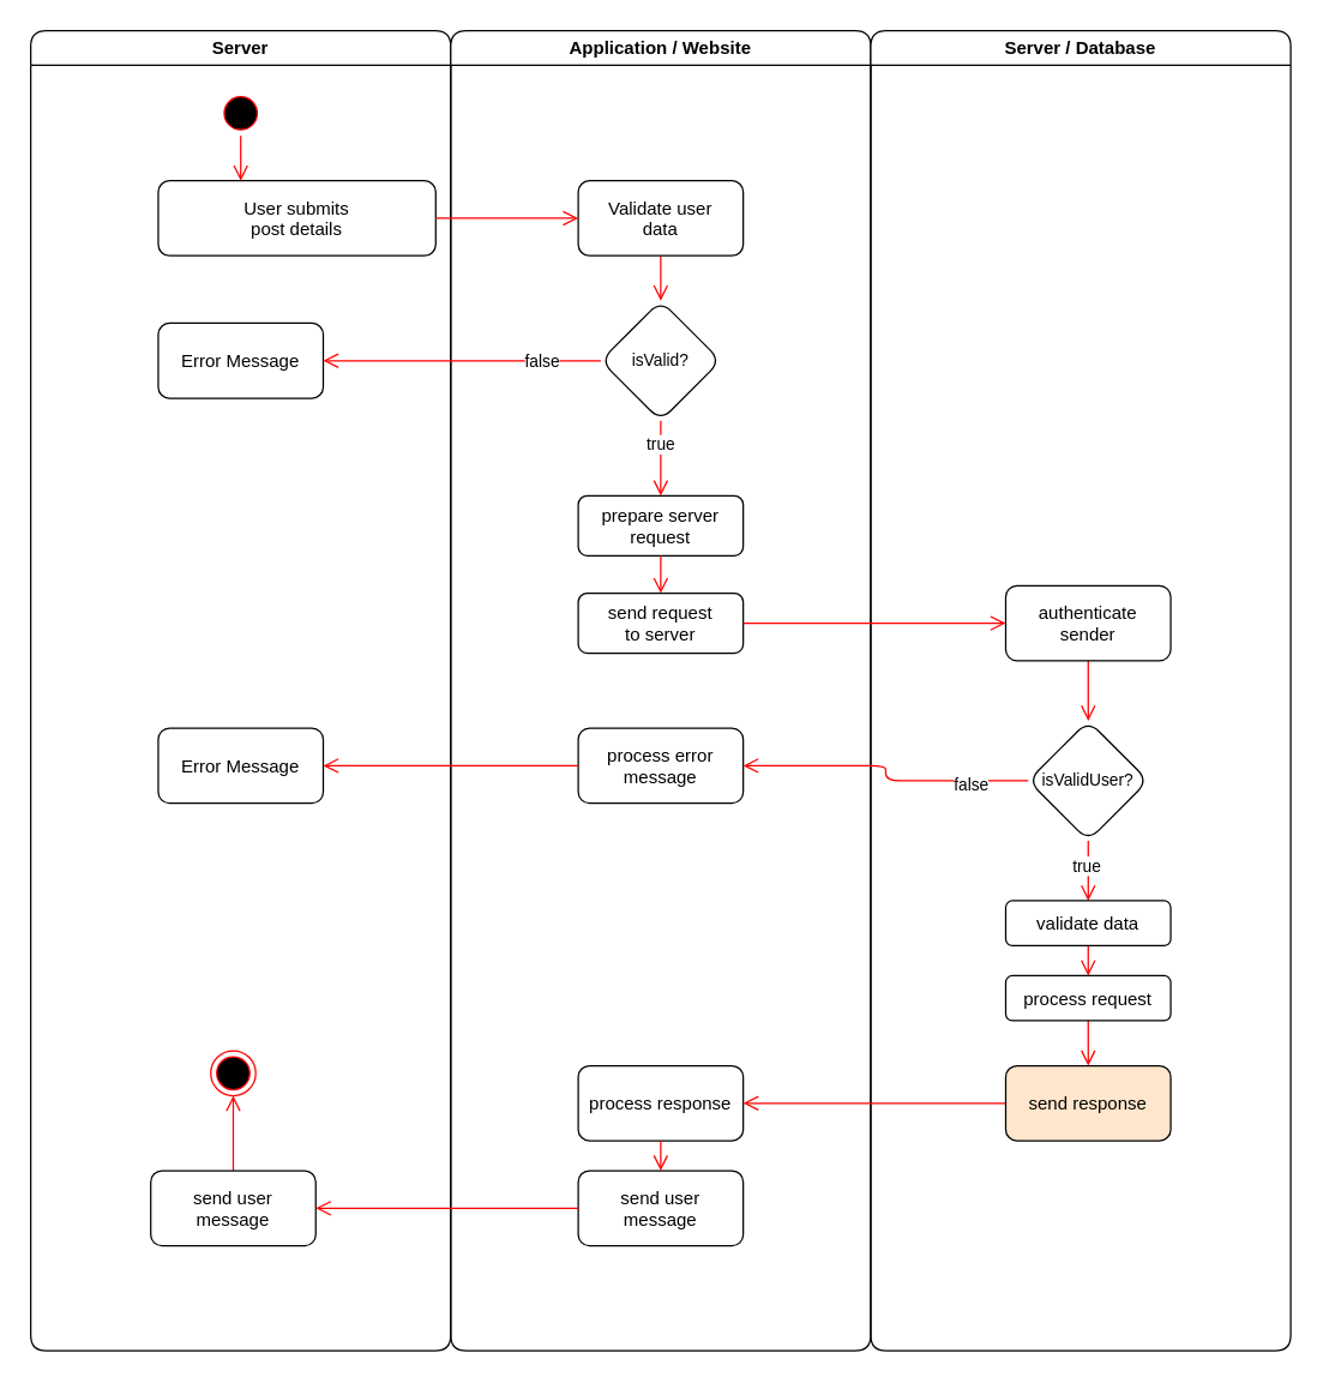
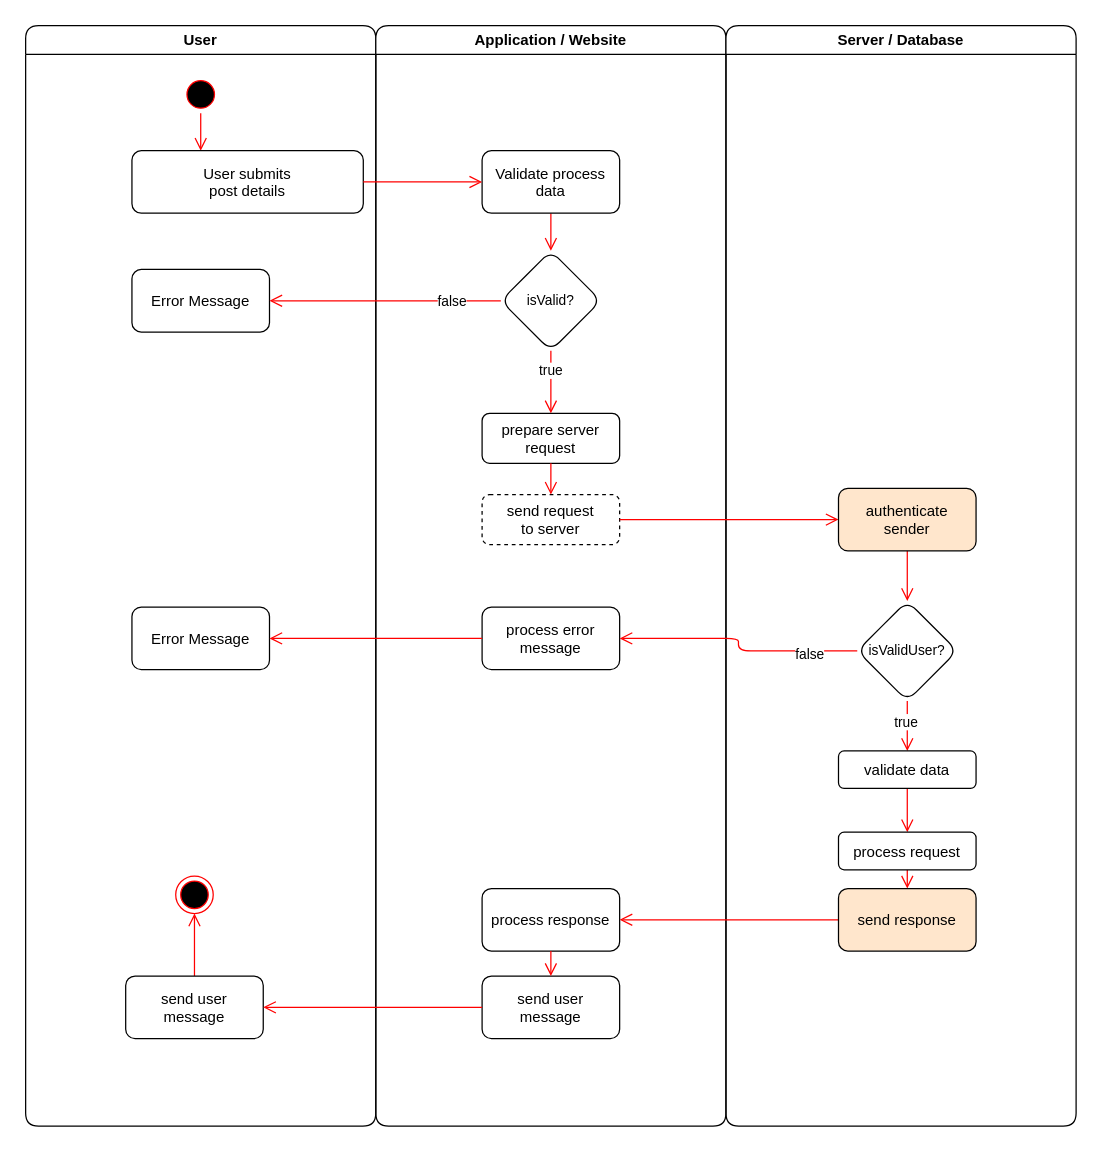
  <mxCell id="0" />
  <mxCell id="1" parent="0" />
- <mxCell id="2" value="Server" style="swimlane;whiteSpace=wrap;rounded=1;" parent="1" vertex="1"><mxGeometry x="20" y="20" width="280" height="880" as="geometry" /></mxCell>
+ <mxCell id="2" value="User" style="swimlane;whiteSpace=wrap;rounded=1;" parent="1" vertex="1"><mxGeometry x="20" y="20" width="280" height="880" as="geometry" /></mxCell>
  <mxCell id="3" value="" style="ellipse;shape=startState;fillColor=#000000;strokeColor=#ff0000;rounded=1;" parent="2" vertex="1"><mxGeometry x="125" y="40" width="30" height="30" as="geometry" /></mxCell>
  <mxCell id="4" value="" style="edgeStyle=elbowEdgeStyle;elbow=horizontal;verticalAlign=bottom;endArrow=open;endSize=8;strokeColor=#FF0000;endFill=1;rounded=1;" parent="2" source="3" target="5" edge="1"><mxGeometry x="100" y="40" as="geometry"><mxPoint x="115" y="110" as="targetPoint" /></mxGeometry></mxCell>
  <mxCell id="5" value="User submits&#10;post details" style="rounded=1;" parent="2" vertex="1"><mxGeometry x="85" y="100" width="185" height="50" as="geometry" /></mxCell>
  <mxCell id="6" value="Error Message" style="rounded=1;" vertex="1" parent="2"><mxGeometry x="85" y="195" width="110" height="50" as="geometry" /></mxCell>
  <mxCell id="7" value="Application / Website" style="swimlane;whiteSpace=wrap;startSize=23;rounded=1;" parent="1" vertex="1"><mxGeometry x="300" y="20" width="280" height="880" as="geometry" /></mxCell>
  <mxCell id="8" style="edgeStyle=elbowEdgeStyle;shape=connector;rounded=1;orthogonalLoop=1;jettySize=auto;elbow=horizontal;html=1;exitX=0.5;exitY=1;exitDx=0;exitDy=0;entryX=0.5;entryY=0;entryDx=0;entryDy=0;labelBackgroundColor=default;strokeColor=#FF0000;align=center;verticalAlign=bottom;fontFamily=Helvetica;fontSize=11;fontColor=default;endArrow=open;endFill=1;endSize=8;" edge="1" parent="7" source="9" target="10"><mxGeometry relative="1" as="geometry" /></mxCell>
- <mxCell id="9" value="Validate user&#10;data" style="rounded=1;" vertex="1" parent="7"><mxGeometry x="85" y="100" width="110" height="50" as="geometry" /></mxCell>
+ <mxCell id="9" value="Validate process&#10;data" style="rounded=1;" vertex="1" parent="7"><mxGeometry x="85" y="100" width="110" height="50" as="geometry" /></mxCell>
  <mxCell id="10" value="isValid?" style="rhombus;whiteSpace=wrap;html=1;rounded=1;fontFamily=Helvetica;fontSize=11;fontColor=default;" vertex="1" parent="7"><mxGeometry x="100" y="180" width="80" height="80" as="geometry" /></mxCell>
  <mxCell id="11" value="Server / Database" style="swimlane;whiteSpace=wrap;startSize=23;rounded=1;" parent="1" vertex="1"><mxGeometry x="580" y="20" width="280" height="880" as="geometry" /></mxCell>
  <mxCell id="12" style="edgeStyle=elbowEdgeStyle;shape=connector;rounded=1;orthogonalLoop=1;jettySize=auto;elbow=horizontal;html=1;exitX=0.5;exitY=1;exitDx=0;exitDy=0;labelBackgroundColor=default;strokeColor=#FF0000;align=center;verticalAlign=bottom;fontFamily=Helvetica;fontSize=11;fontColor=default;endArrow=open;endFill=1;endSize=8;" edge="1" parent="11" source="16" target="33"><mxGeometry relative="1" as="geometry" /></mxCell>
  <mxCell id="13" value="prepare server&#10;request" style="rounded=1;" vertex="1" parent="11"><mxGeometry x="-195" y="310" width="110" height="40" as="geometry" /></mxCell>
- <mxCell id="14" value="send request&#10;to server" style="rounded=1;" vertex="1" parent="11"><mxGeometry x="-195" y="375" width="110" height="40" as="geometry" /></mxCell>
+ <mxCell id="14" value="send request&#10;to server" style="rounded=1;dashed=1;" vertex="1" parent="11"><mxGeometry x="-195" y="375" width="110" height="40" as="geometry" /></mxCell>
  <mxCell id="15" style="edgeStyle=elbowEdgeStyle;shape=connector;rounded=1;orthogonalLoop=1;jettySize=auto;elbow=horizontal;html=1;exitX=1;exitY=0.5;exitDx=0;exitDy=0;entryX=0;entryY=0.5;entryDx=0;entryDy=0;labelBackgroundColor=default;strokeColor=#FF0000;align=center;verticalAlign=bottom;fontFamily=Helvetica;fontSize=11;fontColor=default;endArrow=open;endFill=1;endSize=8;" edge="1" parent="11" source="14" target="16"><mxGeometry relative="1" as="geometry" /></mxCell>
- <mxCell id="16" value="authenticate&#10;sender" style="rounded=1;" vertex="1" parent="11"><mxGeometry x="90" y="370" width="110" height="50" as="geometry" /></mxCell>
+ <mxCell id="16" value="authenticate&#10;sender" style="rounded=1;fillColor=#ffe6cc;" vertex="1" parent="11"><mxGeometry x="90" y="370" width="110" height="50" as="geometry" /></mxCell>
  <mxCell id="17" style="edgeStyle=elbowEdgeStyle;shape=connector;rounded=1;orthogonalLoop=1;jettySize=auto;elbow=horizontal;html=1;exitX=0.5;exitY=1;exitDx=0;exitDy=0;labelBackgroundColor=default;strokeColor=#FF0000;align=center;verticalAlign=bottom;fontFamily=Helvetica;fontSize=11;fontColor=default;endArrow=open;endFill=1;endSize=8;" edge="1" parent="11" source="13" target="14"><mxGeometry relative="1" as="geometry" /></mxCell>
  <mxCell id="18" value="Error Message" style="rounded=1;" vertex="1" parent="11"><mxGeometry x="-475" y="465" width="110" height="50" as="geometry" /></mxCell>
  <mxCell id="19" value="" style="ellipse;shape=endState;fillColor=#000000;strokeColor=#ff0000;rounded=1;" parent="11" vertex="1"><mxGeometry x="-440" y="680" width="30" height="30" as="geometry" /></mxCell>
  <mxCell id="20" style="edgeStyle=elbowEdgeStyle;shape=connector;rounded=1;orthogonalLoop=1;jettySize=auto;elbow=horizontal;html=1;exitX=0.5;exitY=0;exitDx=0;exitDy=0;entryX=0.5;entryY=1;entryDx=0;entryDy=0;labelBackgroundColor=default;strokeColor=#FF0000;align=center;verticalAlign=bottom;fontFamily=Helvetica;fontSize=11;fontColor=default;endArrow=open;endFill=1;endSize=8;" edge="1" parent="11" source="21" target="19"><mxGeometry relative="1" as="geometry" /></mxCell>
  <mxCell id="21" value="send user&#10;message" style="rounded=1;" vertex="1" parent="11"><mxGeometry x="-480" y="760" width="110" height="50" as="geometry" /></mxCell>
  <mxCell id="22" value="process error&#10;message" style="rounded=1;" vertex="1" parent="11"><mxGeometry x="-195" y="465" width="110" height="50" as="geometry" /></mxCell>
  <mxCell id="23" style="edgeStyle=elbowEdgeStyle;shape=connector;rounded=1;orthogonalLoop=1;jettySize=auto;elbow=horizontal;html=1;exitX=0;exitY=0.5;exitDx=0;exitDy=0;labelBackgroundColor=default;strokeColor=#FF0000;align=center;verticalAlign=bottom;fontFamily=Helvetica;fontSize=11;fontColor=default;endArrow=open;endFill=1;endSize=8;" edge="1" parent="11" source="33" target="22"><mxGeometry relative="1" as="geometry" /></mxCell>
  <mxCell id="24" value="false" style="edgeLabel;html=1;align=center;verticalAlign=middle;resizable=0;points=[];fontSize=11;fontFamily=Helvetica;fontColor=default;" vertex="1" connectable="0" parent="23"><mxGeometry x="-0.608" y="2" relative="1" as="geometry"><mxPoint as="offset" /></mxGeometry></mxCell>
  <mxCell id="25" style="edgeStyle=elbowEdgeStyle;shape=connector;rounded=1;orthogonalLoop=1;jettySize=auto;elbow=horizontal;html=1;exitX=0;exitY=0.5;exitDx=0;exitDy=0;labelBackgroundColor=default;strokeColor=#FF0000;align=center;verticalAlign=bottom;fontFamily=Helvetica;fontSize=11;fontColor=default;endArrow=open;endFill=1;endSize=8;" edge="1" parent="11" source="22" target="18"><mxGeometry relative="1" as="geometry" /></mxCell>
  <mxCell id="26" value="process response" style="rounded=1;" vertex="1" parent="11"><mxGeometry x="-195" y="690" width="110" height="50" as="geometry" /></mxCell>
  <mxCell id="27" style="edgeStyle=elbowEdgeStyle;shape=connector;rounded=1;orthogonalLoop=1;jettySize=auto;elbow=horizontal;html=1;exitX=0;exitY=0.5;exitDx=0;exitDy=0;labelBackgroundColor=default;strokeColor=#FF0000;align=center;verticalAlign=bottom;fontFamily=Helvetica;fontSize=11;fontColor=default;endArrow=open;endFill=1;endSize=8;" edge="1" parent="11" source="38" target="26"><mxGeometry relative="1" as="geometry" /></mxCell>
  <mxCell id="28" value="send user&#10;message" style="rounded=1;" vertex="1" parent="11"><mxGeometry x="-195" y="760" width="110" height="50" as="geometry" /></mxCell>
  <mxCell id="29" style="edgeStyle=elbowEdgeStyle;shape=connector;rounded=1;orthogonalLoop=1;jettySize=auto;elbow=horizontal;html=1;exitX=0.5;exitY=1;exitDx=0;exitDy=0;labelBackgroundColor=default;strokeColor=#FF0000;align=center;verticalAlign=bottom;fontFamily=Helvetica;fontSize=11;fontColor=default;endArrow=open;endFill=1;endSize=8;" edge="1" parent="11" source="26" target="28"><mxGeometry relative="1" as="geometry" /></mxCell>
  <mxCell id="30" style="edgeStyle=elbowEdgeStyle;shape=connector;rounded=1;orthogonalLoop=1;jettySize=auto;elbow=horizontal;html=1;exitX=0;exitY=0.5;exitDx=0;exitDy=0;labelBackgroundColor=default;strokeColor=#FF0000;align=center;verticalAlign=bottom;fontFamily=Helvetica;fontSize=11;fontColor=default;endArrow=open;endFill=1;endSize=8;" edge="1" parent="11" source="28" target="21"><mxGeometry relative="1" as="geometry" /></mxCell>
  <mxCell id="31" style="edgeStyle=elbowEdgeStyle;shape=connector;rounded=1;orthogonalLoop=1;jettySize=auto;elbow=horizontal;html=1;exitX=0.5;exitY=1;exitDx=0;exitDy=0;labelBackgroundColor=default;strokeColor=#FF0000;align=center;verticalAlign=bottom;fontFamily=Helvetica;fontSize=11;fontColor=default;endArrow=open;endFill=1;endSize=8;" edge="1" parent="11" source="33" target="35"><mxGeometry relative="1" as="geometry" /></mxCell>
  <mxCell id="32" value="true" style="edgeLabel;html=1;align=center;verticalAlign=middle;resizable=0;points=[];fontSize=11;fontFamily=Helvetica;fontColor=default;" vertex="1" connectable="0" parent="31"><mxGeometry x="-0.196" y="-2" relative="1" as="geometry"><mxPoint as="offset" /></mxGeometry></mxCell>
  <mxCell id="33" value="isValidUser?" style="rhombus;whiteSpace=wrap;html=1;rounded=1;fontFamily=Helvetica;fontSize=11;fontColor=default;" vertex="1" parent="11"><mxGeometry x="105" y="460" width="80" height="80" as="geometry" /></mxCell>
  <mxCell id="34" style="edgeStyle=elbowEdgeStyle;shape=connector;rounded=1;orthogonalLoop=1;jettySize=auto;elbow=horizontal;html=1;exitX=0.5;exitY=1;exitDx=0;exitDy=0;labelBackgroundColor=default;strokeColor=#FF0000;align=center;verticalAlign=bottom;fontFamily=Helvetica;fontSize=11;fontColor=default;endArrow=open;endFill=1;endSize=8;" edge="1" parent="11" source="35" target="37"><mxGeometry relative="1" as="geometry" /></mxCell>
  <mxCell id="35" value="validate data" style="rounded=1;" vertex="1" parent="11"><mxGeometry x="90" y="580" width="110" height="30" as="geometry" /></mxCell>
  <mxCell id="36" style="edgeStyle=elbowEdgeStyle;shape=connector;rounded=1;orthogonalLoop=1;jettySize=auto;elbow=horizontal;html=1;exitX=0.5;exitY=1;exitDx=0;exitDy=0;labelBackgroundColor=default;strokeColor=#FF0000;align=center;verticalAlign=bottom;fontFamily=Helvetica;fontSize=11;fontColor=default;endArrow=open;endFill=1;endSize=8;" edge="1" parent="11" source="37" target="38"><mxGeometry relative="1" as="geometry" /></mxCell>
- <mxCell id="37" value="process request" style="rounded=1;" vertex="1" parent="11"><mxGeometry x="90" y="630" width="110" height="30" as="geometry" /></mxCell>
+ <mxCell id="37" value="process request" style="rounded=1;" vertex="1" parent="11"><mxGeometry x="90" y="645" width="110" height="30" as="geometry" /></mxCell>
  <mxCell id="38" value="send response" style="rounded=1;fillColor=#ffe6cc;" vertex="1" parent="11"><mxGeometry x="90" y="690" width="110" height="50" as="geometry" /></mxCell>
  <mxCell id="39" style="edgeStyle=elbowEdgeStyle;shape=connector;rounded=1;orthogonalLoop=1;jettySize=auto;elbow=horizontal;html=1;exitX=1;exitY=0.5;exitDx=0;exitDy=0;labelBackgroundColor=default;strokeColor=#FF0000;align=center;verticalAlign=bottom;fontFamily=Helvetica;fontSize=11;fontColor=default;endArrow=open;endFill=1;endSize=8;" edge="1" parent="1" source="5" target="9"><mxGeometry relative="1" as="geometry" /></mxCell>
  <mxCell id="40" style="edgeStyle=elbowEdgeStyle;shape=connector;rounded=1;orthogonalLoop=1;jettySize=auto;elbow=horizontal;html=1;exitX=0;exitY=0.5;exitDx=0;exitDy=0;labelBackgroundColor=default;strokeColor=#FF0000;align=center;verticalAlign=bottom;fontFamily=Helvetica;fontSize=11;fontColor=default;endArrow=open;endFill=1;endSize=8;" edge="1" parent="1" source="10" target="6"><mxGeometry relative="1" as="geometry" /></mxCell>
  <mxCell id="41" value="false" style="edgeLabel;html=1;align=center;verticalAlign=middle;resizable=0;points=[];fontSize=11;fontFamily=Helvetica;fontColor=default;" vertex="1" connectable="0" parent="40"><mxGeometry x="-0.215" relative="1" as="geometry"><mxPoint x="33" as="offset" /></mxGeometry></mxCell>
  <mxCell id="42" value="true" style="edgeStyle=elbowEdgeStyle;shape=connector;rounded=1;orthogonalLoop=1;jettySize=auto;elbow=vertical;html=1;exitX=0.5;exitY=1;exitDx=0;exitDy=0;entryX=0.5;entryY=0;entryDx=0;entryDy=0;labelBackgroundColor=default;strokeColor=#FF0000;align=center;verticalAlign=bottom;fontFamily=Helvetica;fontSize=11;fontColor=default;endArrow=open;endFill=1;endSize=8;" edge="1" parent="1" source="10" target="13"><mxGeometry relative="1" as="geometry"><mxPoint as="offset" /></mxGeometry></mxCell>
